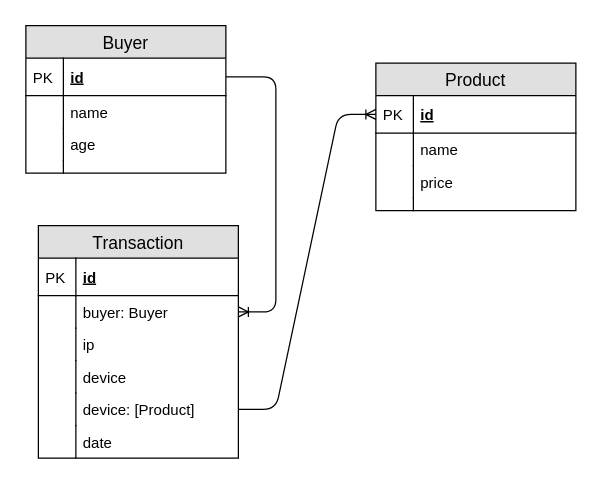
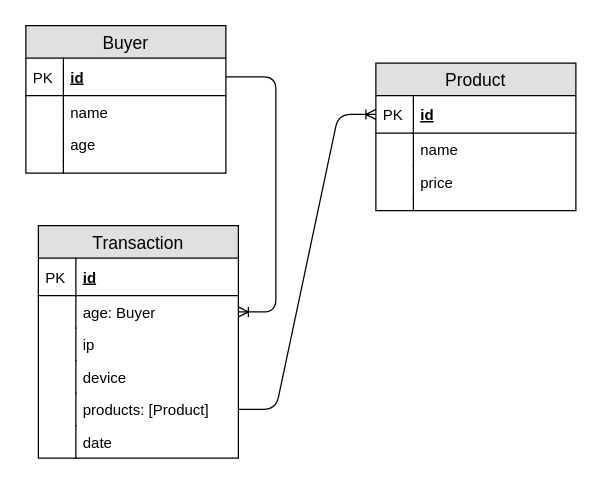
  <mxCell id="0" />
  <mxCell id="1" parent="0" />
  <mxCell id="2" value="Buyer" style="swimlane;fontStyle=0;childLayout=stackLayout;horizontal=1;startSize=26;fillColor=#e0e0e0;horizontalStack=0;resizeParent=1;resizeParentMax=0;resizeLast=0;collapsible=1;marginBottom=0;swimlaneFillColor=#ffffff;align=center;fontSize=14;" vertex="1" parent="1"><mxGeometry x="20" y="20" width="160" height="118" as="geometry" /></mxCell>
  <mxCell id="3" value="id" style="shape=partialRectangle;top=0;left=0;right=0;bottom=1;align=left;verticalAlign=middle;fillColor=none;spacingLeft=34;spacingRight=4;overflow=hidden;rotatable=0;points=[[0,0.5],[1,0.5]];portConstraint=eastwest;dropTarget=0;fontStyle=5;fontSize=12;" vertex="1" parent="2"><mxGeometry y="26" width="160" height="30" as="geometry" /></mxCell>
  <mxCell id="4" value="PK" style="shape=partialRectangle;top=0;left=0;bottom=0;fillColor=none;align=left;verticalAlign=middle;spacingLeft=4;spacingRight=4;overflow=hidden;rotatable=0;points=[];portConstraint=eastwest;part=1;fontSize=12;" vertex="1" connectable="0" parent="3"><mxGeometry width="30" height="30" as="geometry" /></mxCell>
  <mxCell id="5" value="name" style="shape=partialRectangle;top=0;left=0;right=0;bottom=0;align=left;verticalAlign=top;fillColor=none;spacingLeft=34;spacingRight=4;overflow=hidden;rotatable=0;points=[[0,0.5],[1,0.5]];portConstraint=eastwest;dropTarget=0;fontSize=12;" vertex="1" parent="2"><mxGeometry y="56" width="160" height="26" as="geometry" /></mxCell>
  <mxCell id="6" value="" style="shape=partialRectangle;top=0;left=0;bottom=0;fillColor=none;align=left;verticalAlign=top;spacingLeft=4;spacingRight=4;overflow=hidden;rotatable=0;points=[];portConstraint=eastwest;part=1;fontSize=12;" vertex="1" connectable="0" parent="5"><mxGeometry width="30" height="26" as="geometry" /></mxCell>
  <mxCell id="7" value="age" style="shape=partialRectangle;top=0;left=0;right=0;bottom=0;align=left;verticalAlign=top;fillColor=none;spacingLeft=34;spacingRight=4;overflow=hidden;rotatable=0;points=[[0,0.5],[1,0.5]];portConstraint=eastwest;dropTarget=0;fontSize=12;" vertex="1" parent="2"><mxGeometry y="82" width="160" height="26" as="geometry" /></mxCell>
  <mxCell id="8" value="" style="shape=partialRectangle;top=0;left=0;bottom=0;fillColor=none;align=left;verticalAlign=top;spacingLeft=4;spacingRight=4;overflow=hidden;rotatable=0;points=[];portConstraint=eastwest;part=1;fontSize=12;" vertex="1" connectable="0" parent="7"><mxGeometry width="30" height="26" as="geometry" /></mxCell>
  <mxCell id="9" value="" style="shape=partialRectangle;top=0;left=0;right=0;bottom=0;align=left;verticalAlign=top;fillColor=none;spacingLeft=34;spacingRight=4;overflow=hidden;rotatable=0;points=[[0,0.5],[1,0.5]];portConstraint=eastwest;dropTarget=0;fontSize=12;" vertex="1" parent="2"><mxGeometry y="108" width="160" height="10" as="geometry" /></mxCell>
  <mxCell id="10" value="" style="shape=partialRectangle;top=0;left=0;bottom=0;fillColor=none;align=left;verticalAlign=top;spacingLeft=4;spacingRight=4;overflow=hidden;rotatable=0;points=[];portConstraint=eastwest;part=1;fontSize=12;" vertex="1" connectable="0" parent="9"><mxGeometry width="30" height="10" as="geometry" /></mxCell>
  <mxCell id="11" value="Product" style="swimlane;fontStyle=0;childLayout=stackLayout;horizontal=1;startSize=26;fillColor=#e0e0e0;horizontalStack=0;resizeParent=1;resizeParentMax=0;resizeLast=0;collapsible=1;marginBottom=0;swimlaneFillColor=#ffffff;align=center;fontSize=14;" vertex="1" parent="1"><mxGeometry x="300" y="50" width="160" height="118" as="geometry" /></mxCell>
  <mxCell id="12" value="id" style="shape=partialRectangle;top=0;left=0;right=0;bottom=1;align=left;verticalAlign=middle;fillColor=none;spacingLeft=34;spacingRight=4;overflow=hidden;rotatable=0;points=[[0,0.5],[1,0.5]];portConstraint=eastwest;dropTarget=0;fontStyle=5;fontSize=12;" vertex="1" parent="11"><mxGeometry y="26" width="160" height="30" as="geometry" /></mxCell>
  <mxCell id="13" value="PK" style="shape=partialRectangle;top=0;left=0;bottom=0;fillColor=none;align=left;verticalAlign=middle;spacingLeft=4;spacingRight=4;overflow=hidden;rotatable=0;points=[];portConstraint=eastwest;part=1;fontSize=12;" vertex="1" connectable="0" parent="12"><mxGeometry width="30" height="30" as="geometry" /></mxCell>
  <mxCell id="14" value="name" style="shape=partialRectangle;top=0;left=0;right=0;bottom=0;align=left;verticalAlign=top;fillColor=none;spacingLeft=34;spacingRight=4;overflow=hidden;rotatable=0;points=[[0,0.5],[1,0.5]];portConstraint=eastwest;dropTarget=0;fontSize=12;" vertex="1" parent="11"><mxGeometry y="56" width="160" height="26" as="geometry" /></mxCell>
  <mxCell id="15" value="" style="shape=partialRectangle;top=0;left=0;bottom=0;fillColor=none;align=left;verticalAlign=top;spacingLeft=4;spacingRight=4;overflow=hidden;rotatable=0;points=[];portConstraint=eastwest;part=1;fontSize=12;" vertex="1" connectable="0" parent="14"><mxGeometry width="30" height="26" as="geometry" /></mxCell>
  <mxCell id="16" value="price" style="shape=partialRectangle;top=0;left=0;right=0;bottom=0;align=left;verticalAlign=top;fillColor=none;spacingLeft=34;spacingRight=4;overflow=hidden;rotatable=0;points=[[0,0.5],[1,0.5]];portConstraint=eastwest;dropTarget=0;fontSize=12;" vertex="1" parent="11"><mxGeometry y="82" width="160" height="26" as="geometry" /></mxCell>
  <mxCell id="17" value="" style="shape=partialRectangle;top=0;left=0;bottom=0;fillColor=none;align=left;verticalAlign=top;spacingLeft=4;spacingRight=4;overflow=hidden;rotatable=0;points=[];portConstraint=eastwest;part=1;fontSize=12;" vertex="1" connectable="0" parent="16"><mxGeometry width="30" height="26" as="geometry" /></mxCell>
  <mxCell id="18" value="" style="shape=partialRectangle;top=0;left=0;right=0;bottom=0;align=left;verticalAlign=top;fillColor=none;spacingLeft=34;spacingRight=4;overflow=hidden;rotatable=0;points=[[0,0.5],[1,0.5]];portConstraint=eastwest;dropTarget=0;fontSize=12;" vertex="1" parent="11"><mxGeometry y="108" width="160" height="10" as="geometry" /></mxCell>
  <mxCell id="19" value="" style="shape=partialRectangle;top=0;left=0;bottom=0;fillColor=none;align=left;verticalAlign=top;spacingLeft=4;spacingRight=4;overflow=hidden;rotatable=0;points=[];portConstraint=eastwest;part=1;fontSize=12;" vertex="1" connectable="0" parent="18"><mxGeometry width="30" height="10" as="geometry" /></mxCell>
  <mxCell id="20" value="Transaction" style="swimlane;fontStyle=0;childLayout=stackLayout;horizontal=1;startSize=26;fillColor=#e0e0e0;horizontalStack=0;resizeParent=1;resizeParentMax=0;resizeLast=0;collapsible=1;marginBottom=0;swimlaneFillColor=#ffffff;align=center;fontSize=14;" vertex="1" parent="1"><mxGeometry x="30" y="180" width="160" height="186" as="geometry" /></mxCell>
  <mxCell id="21" value="id" style="shape=partialRectangle;top=0;left=0;right=0;bottom=1;align=left;verticalAlign=middle;fillColor=none;spacingLeft=34;spacingRight=4;overflow=hidden;rotatable=0;points=[[0,0.5],[1,0.5]];portConstraint=eastwest;dropTarget=0;fontStyle=5;fontSize=12;" vertex="1" parent="20"><mxGeometry y="26" width="160" height="30" as="geometry" /></mxCell>
  <mxCell id="22" value="PK" style="shape=partialRectangle;top=0;left=0;bottom=0;fillColor=none;align=left;verticalAlign=middle;spacingLeft=4;spacingRight=4;overflow=hidden;rotatable=0;points=[];portConstraint=eastwest;part=1;fontSize=12;" vertex="1" connectable="0" parent="21"><mxGeometry width="30" height="30" as="geometry" /></mxCell>
- <mxCell id="23" value="buyer: Buyer" style="shape=partialRectangle;top=0;left=0;right=0;bottom=0;align=left;verticalAlign=top;fillColor=none;spacingLeft=34;spacingRight=4;overflow=hidden;rotatable=0;points=[[0,0.5],[1,0.5]];portConstraint=eastwest;dropTarget=0;fontSize=12;" vertex="1" parent="20"><mxGeometry y="56" width="160" height="26" as="geometry" /></mxCell>
+ <mxCell id="23" value="age: Buyer" style="shape=partialRectangle;top=0;left=0;right=0;bottom=0;align=left;verticalAlign=top;fillColor=none;spacingLeft=34;spacingRight=4;overflow=hidden;rotatable=0;points=[[0,0.5],[1,0.5]];portConstraint=eastwest;dropTarget=0;fontSize=12;" vertex="1" parent="20"><mxGeometry y="56" width="160" height="26" as="geometry" /></mxCell>
  <mxCell id="24" value="" style="shape=partialRectangle;top=0;left=0;bottom=0;fillColor=none;align=left;verticalAlign=top;spacingLeft=4;spacingRight=4;overflow=hidden;rotatable=0;points=[];portConstraint=eastwest;part=1;fontSize=12;" vertex="1" connectable="0" parent="23"><mxGeometry width="30" height="26" as="geometry" /></mxCell>
  <mxCell id="25" value="ip" style="shape=partialRectangle;top=0;left=0;right=0;bottom=0;align=left;verticalAlign=top;fillColor=none;spacingLeft=34;spacingRight=4;overflow=hidden;rotatable=0;points=[[0,0.5],[1,0.5]];portConstraint=eastwest;dropTarget=0;fontSize=12;" vertex="1" parent="20"><mxGeometry y="82" width="160" height="26" as="geometry" /></mxCell>
  <mxCell id="26" value="" style="shape=partialRectangle;top=0;left=0;bottom=0;fillColor=none;align=left;verticalAlign=top;spacingLeft=4;spacingRight=4;overflow=hidden;rotatable=0;points=[];portConstraint=eastwest;part=1;fontSize=12;" vertex="1" connectable="0" parent="25"><mxGeometry width="30" height="26" as="geometry" /></mxCell>
  <mxCell id="27" value="device" style="shape=partialRectangle;top=0;left=0;right=0;bottom=0;align=left;verticalAlign=top;fillColor=none;spacingLeft=34;spacingRight=4;overflow=hidden;rotatable=0;points=[[0,0.5],[1,0.5]];portConstraint=eastwest;dropTarget=0;fontSize=12;" vertex="1" parent="20"><mxGeometry y="108" width="160" height="26" as="geometry" /></mxCell>
  <mxCell id="28" value="" style="shape=partialRectangle;top=0;left=0;bottom=0;fillColor=none;align=left;verticalAlign=top;spacingLeft=4;spacingRight=4;overflow=hidden;rotatable=0;points=[];portConstraint=eastwest;part=1;fontSize=12;" vertex="1" connectable="0" parent="27"><mxGeometry width="30" height="26" as="geometry" /></mxCell>
- <mxCell id="29" value="device: [Product]" style="shape=partialRectangle;top=0;left=0;right=0;bottom=0;align=left;verticalAlign=top;fillColor=none;spacingLeft=34;spacingRight=4;overflow=hidden;rotatable=0;points=[[0,0.5],[1,0.5]];portConstraint=eastwest;dropTarget=0;fontSize=12;" vertex="1" parent="20"><mxGeometry y="134" width="160" height="26" as="geometry" /></mxCell>
+ <mxCell id="29" value="products: [Product]" style="shape=partialRectangle;top=0;left=0;right=0;bottom=0;align=left;verticalAlign=top;fillColor=none;spacingLeft=34;spacingRight=4;overflow=hidden;rotatable=0;points=[[0,0.5],[1,0.5]];portConstraint=eastwest;dropTarget=0;fontSize=12;" vertex="1" parent="20"><mxGeometry y="134" width="160" height="26" as="geometry" /></mxCell>
  <mxCell id="30" value="" style="shape=partialRectangle;top=0;left=0;bottom=0;fillColor=none;align=left;verticalAlign=top;spacingLeft=4;spacingRight=4;overflow=hidden;rotatable=0;points=[];portConstraint=eastwest;part=1;fontSize=12;" vertex="1" connectable="0" parent="29"><mxGeometry width="30" height="26" as="geometry" /></mxCell>
  <mxCell id="31" value="date" style="shape=partialRectangle;top=0;left=0;right=0;bottom=0;align=left;verticalAlign=top;fillColor=none;spacingLeft=34;spacingRight=4;overflow=hidden;rotatable=0;points=[[0,0.5],[1,0.5]];portConstraint=eastwest;dropTarget=0;fontSize=12;" vertex="1" parent="20"><mxGeometry y="160" width="160" height="26" as="geometry" /></mxCell>
  <mxCell id="32" value="" style="shape=partialRectangle;top=0;left=0;bottom=0;fillColor=none;align=left;verticalAlign=top;spacingLeft=4;spacingRight=4;overflow=hidden;rotatable=0;points=[];portConstraint=eastwest;part=1;fontSize=12;" vertex="1" connectable="0" parent="31"><mxGeometry width="30" height="26" as="geometry" /></mxCell>
  <mxCell id="33" value="" style="edgeStyle=entityRelationEdgeStyle;fontSize=12;html=1;endArrow=ERoneToMany;" edge="1" parent="1" source="3" target="23"><mxGeometry width="100" height="100" relative="1" as="geometry"><mxPoint x="-210" y="270" as="sourcePoint" /><mxPoint x="-110" y="170" as="targetPoint" /></mxGeometry></mxCell>
  <mxCell id="34" value="" style="edgeStyle=entityRelationEdgeStyle;fontSize=12;html=1;endArrow=ERoneToMany;" edge="1" parent="1" source="29" target="12"><mxGeometry width="100" height="100" relative="1" as="geometry"><mxPoint x="310" y="350" as="sourcePoint" /><mxPoint x="410" y="250" as="targetPoint" /></mxGeometry></mxCell>
